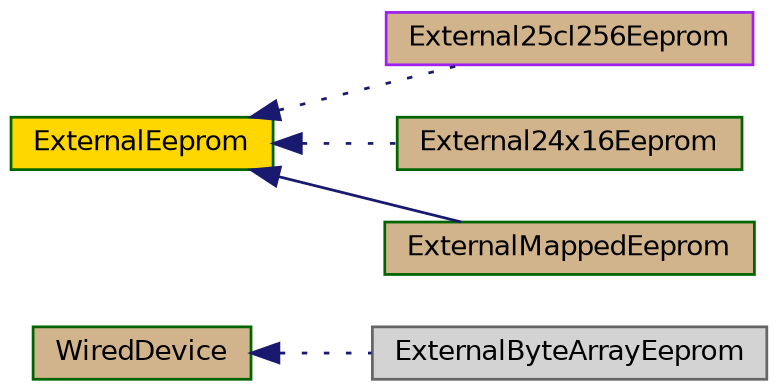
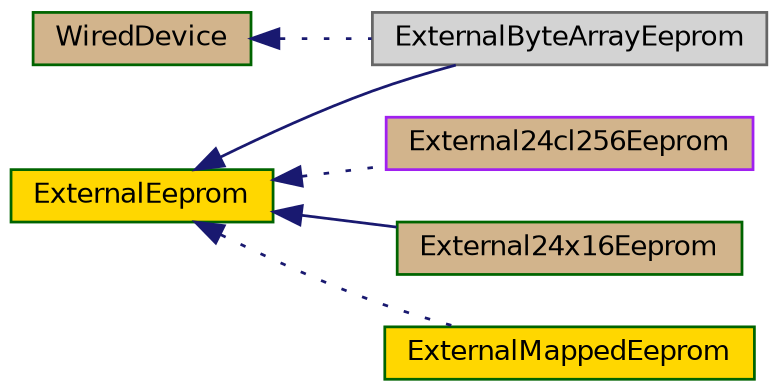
  digraph {
    rankdir=LR
    node [color=darkgreen fillcolor=tan fontname=Helvetica fontsize=10 shape=record style=filled]
    edge [color=midnightblue dir=back fontname=Helvetica fontsize=10 labelfontname=Helvetica labelfontsize=10 style=dotted]
    n1 [height=0.2 label=WiredDevice width=0.4]
    n2 [color=gray40 fillcolor=lightgrey height=0.2 label=ExternalByteArrayEeprom width=0.4]
    n3 [fillcolor=gold height=0.2 label=ExternalEeprom width=0.4]
-   n4 [color=purple height=0.2 label=External25cl256Eeprom width=0.4]
+   n4 [color=purple height=0.2 label=External24cl256Eeprom width=0.4]
    n5 [height=0.2 label=External24x16Eeprom width=0.4]
-   n6 [height=0.2 label=ExternalMappedEeprom width=0.4]
+   n6 [fillcolor=gold height=0.2 label=ExternalMappedEeprom width=0.4]
    n1 -> n2
+   n3 -> n2 [style=solid]
    n3 -> n4
-   n3 -> n5
-   n3 -> n6 [style=solid]
+   n3 -> n5 [style=solid]
+   n3 -> n6
  }
